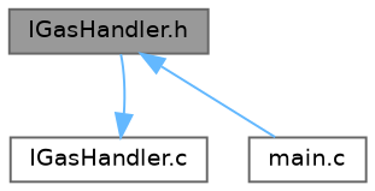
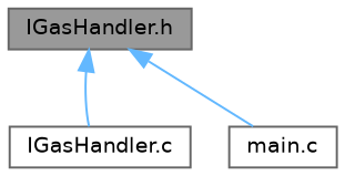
  digraph {
    node [color=grey40 fillcolor=white fontname=Helvetica fontsize=10 shape=box style=filled]
    edge [color=steelblue1 dir=back fontname=Helvetica fontsize=10 labelfontname=Helvetica labelfontsize=10 style=solid]
    n1 [color=gray40 fillcolor=grey60 fontcolor=black height=0.2 label="IGasHandler.h" width=0.4]
    n2 [height=0.2 label="IGasHandler.c" width=0.4]
    n3 [height=0.2 label="main.c" width=0.4]
-   n2 -> n1
+   n1 -> n2
    n1 -> n3
  }
